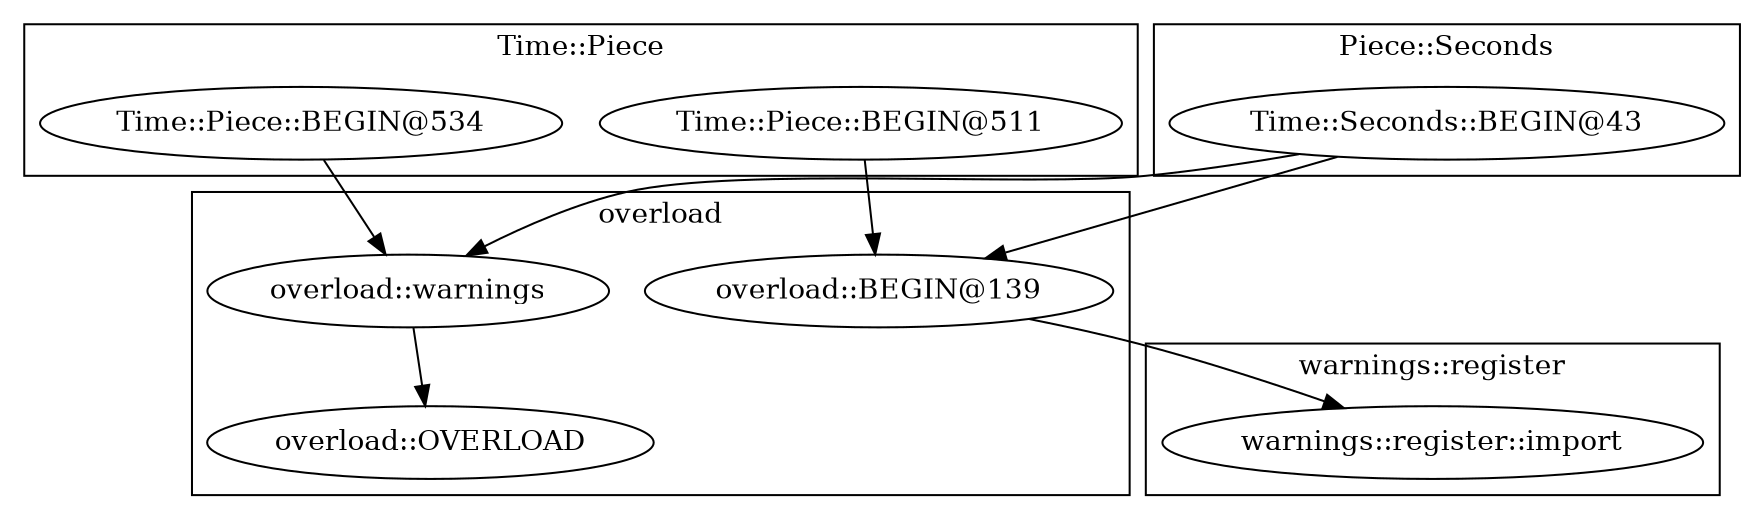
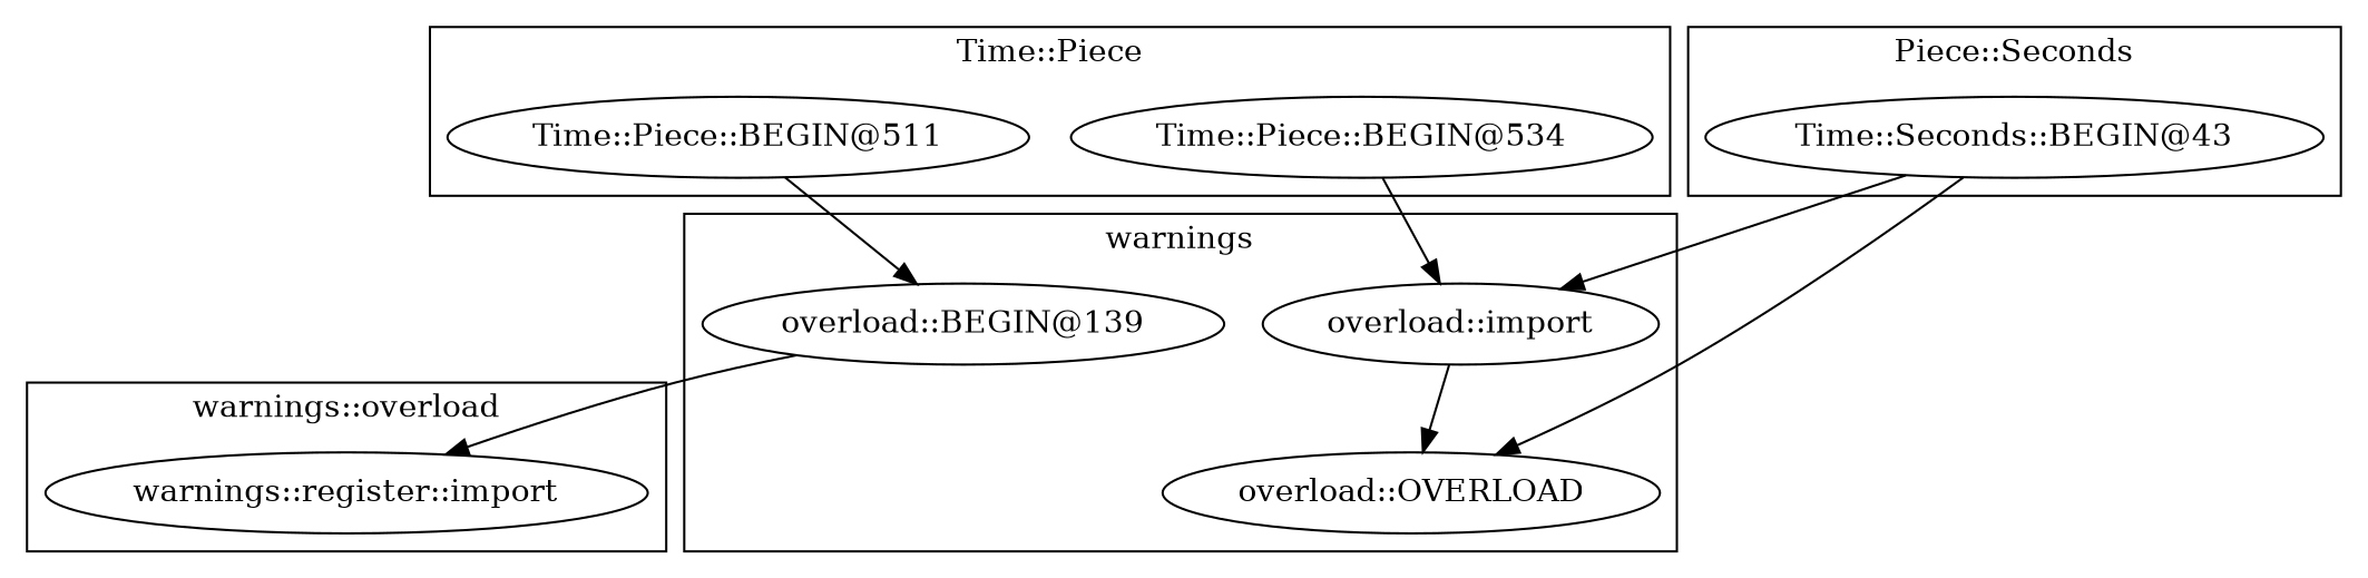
  digraph {
    "overload::OVERLOAD"
    "overload::BEGIN@139"
-   "overload::import" [label="overload::warnings"]
+   "overload::import"
    "Time::Piece::BEGIN@511"
    "Time::Piece::BEGIN@534"
    "Time::Seconds::BEGIN@43"
    "warnings::register::import"
    subgraph cluster_1 {
-     label=overload
+     label=warnings
      "overload::OVERLOAD"
      "overload::BEGIN@139"
      "overload::import"
    }
    subgraph cluster_2 {
      label="Time::Piece"
      "Time::Piece::BEGIN@511"
      "Time::Piece::BEGIN@534"
    }
    subgraph cluster_3 {
      label="Piece::Seconds"
      "Time::Seconds::BEGIN@43"
    }
    subgraph cluster_4 {
-     label="warnings::register"
+     label="warnings::overload"
      "warnings::register::import"
    }
    "overload::BEGIN@139" -> "warnings::register::import"
    "overload::import" -> "overload::OVERLOAD"
    "Time::Piece::BEGIN@511" -> "overload::BEGIN@139"
    "Time::Piece::BEGIN@534" -> "overload::import"
-   "Time::Seconds::BEGIN@43" -> "overload::BEGIN@139"
+   "Time::Seconds::BEGIN@43" -> "overload::OVERLOAD"
    "Time::Seconds::BEGIN@43" -> "overload::import"
  }
